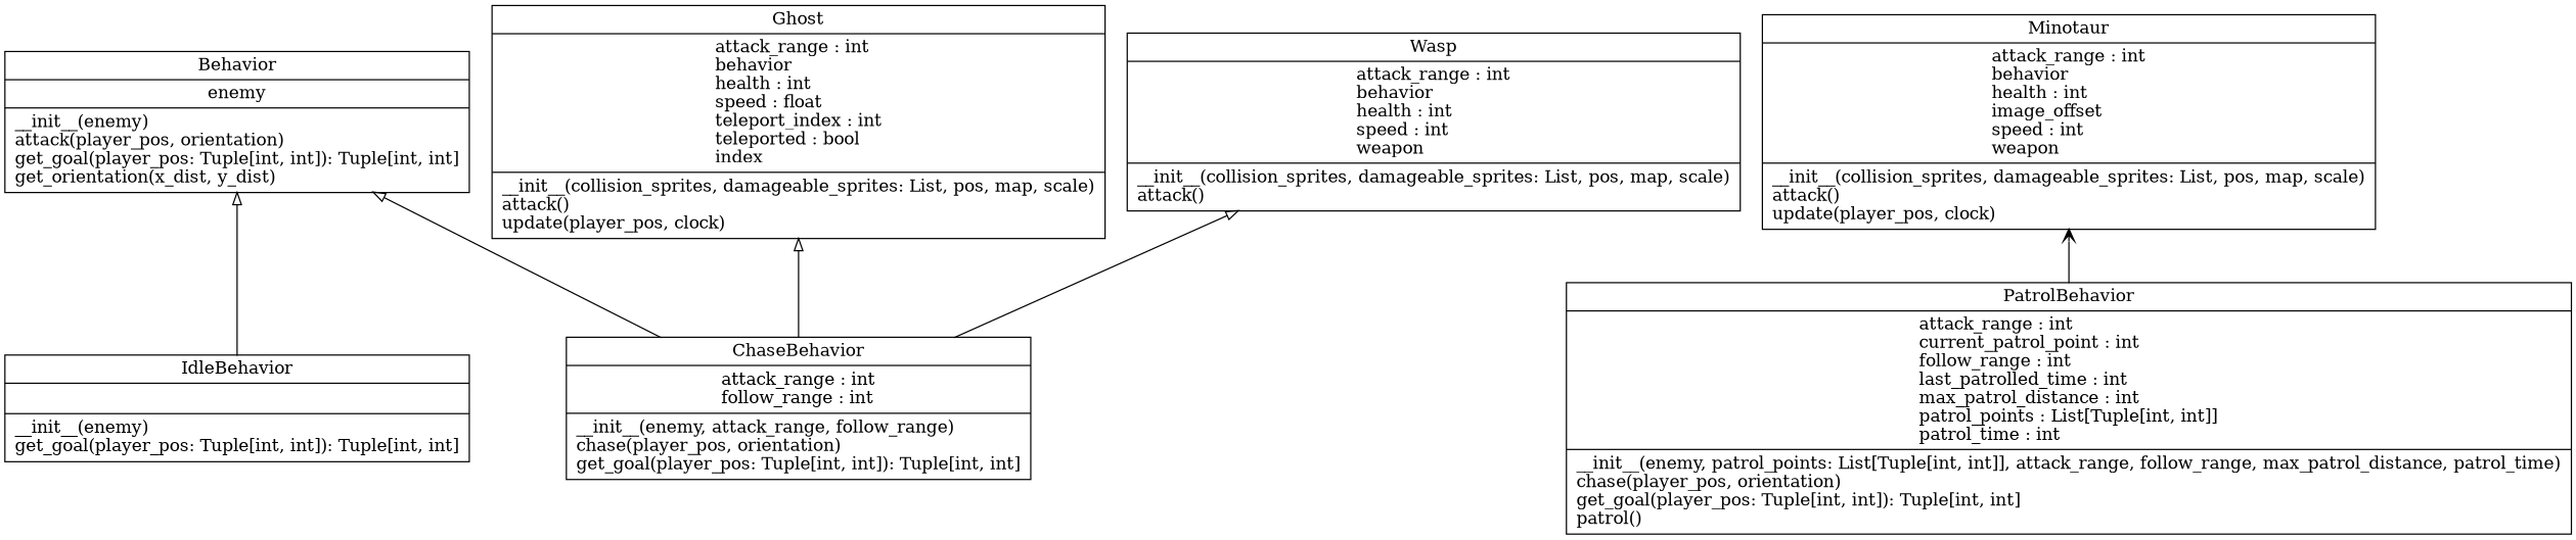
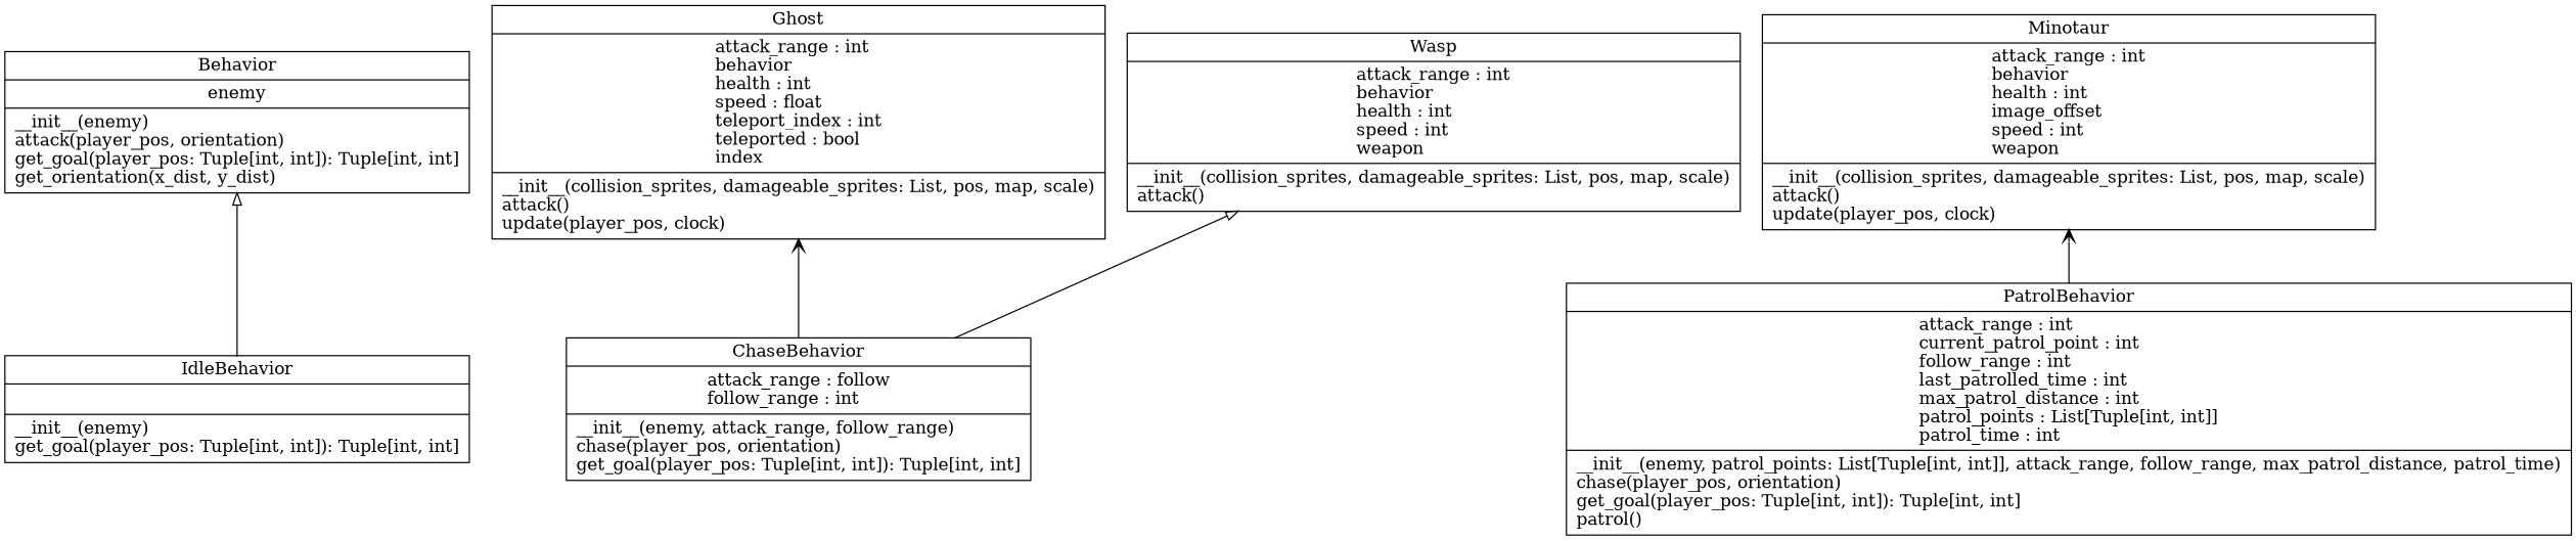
  digraph {
    rankdir=BT
    node [color=black fontcolor=black shape=record style=solid]
    edge [arrowhead=empty]
    n1 [label=<{Behavior|enemy<br ALIGN="LEFT"/>|__init__(enemy)<br ALIGN="LEFT"/>attack(player_pos, orientation)<br ALIGN="LEFT"/>get_goal(player_pos: Tuple[int, int]): Tuple[int, int]<br ALIGN="LEFT"/>get_orientation(x_dist, y_dist)<br ALIGN="LEFT"/>}>]
-   n2 [label=<{ChaseBehavior|attack_range : int<br ALIGN="LEFT"/>follow_range : int<br ALIGN="LEFT"/>|__init__(enemy, attack_range, follow_range)<br ALIGN="LEFT"/>chase(player_pos, orientation)<br ALIGN="LEFT"/>get_goal(player_pos: Tuple[int, int]): Tuple[int, int]<br ALIGN="LEFT"/>}>]
+   n2 [label=<{ChaseBehavior|attack_range : follow<br ALIGN="LEFT"/>follow_range : int<br ALIGN="LEFT"/>|__init__(enemy, attack_range, follow_range)<br ALIGN="LEFT"/>chase(player_pos, orientation)<br ALIGN="LEFT"/>get_goal(player_pos: Tuple[int, int]): Tuple[int, int]<br ALIGN="LEFT"/>}>]
    n3 [label=<{Ghost|attack_range : int<br ALIGN="LEFT"/>behavior<br ALIGN="LEFT"/>health : int<br ALIGN="LEFT"/>speed : float<br ALIGN="LEFT"/>teleport_index : int<br ALIGN="LEFT"/>teleported : bool<br ALIGN="LEFT"/>index<br ALIGN="LEFT"/>|__init__(collision_sprites, damageable_sprites: List, pos, map, scale)<br ALIGN="LEFT"/>attack()<br ALIGN="LEFT"/>update(player_pos, clock)<br ALIGN="LEFT"/>}>]
    n4 [label=<{Wasp|attack_range : int<br ALIGN="LEFT"/>behavior<br ALIGN="LEFT"/>health : int<br ALIGN="LEFT"/>speed : int<br ALIGN="LEFT"/>weapon<br ALIGN="LEFT"/>|__init__(collision_sprites, damageable_sprites: List, pos, map, scale)<br ALIGN="LEFT"/>attack()<br ALIGN="LEFT"/>}>]
    n5 [label=<{IdleBehavior|<br ALIGN="LEFT"/>|__init__(enemy)<br ALIGN="LEFT"/>get_goal(player_pos: Tuple[int, int]): Tuple[int, int]<br ALIGN="LEFT"/>}>]
    n6 [label=<{PatrolBehavior|attack_range : int<br ALIGN="LEFT"/>current_patrol_point : int<br ALIGN="LEFT"/>follow_range : int<br ALIGN="LEFT"/>last_patrolled_time : int<br ALIGN="LEFT"/>max_patrol_distance : int<br ALIGN="LEFT"/>patrol_points : List[Tuple[int, int]]<br ALIGN="LEFT"/>patrol_time : int<br ALIGN="LEFT"/>|__init__(enemy, patrol_points: List[Tuple[int, int]], attack_range, follow_range, max_patrol_distance, patrol_time)<br ALIGN="LEFT"/>chase(player_pos, orientation)<br ALIGN="LEFT"/>get_goal(player_pos: Tuple[int, int]): Tuple[int, int]<br ALIGN="LEFT"/>patrol()<br ALIGN="LEFT"/>}>]
    n7 [label=<{Minotaur|attack_range : int<br ALIGN="LEFT"/>behavior<br ALIGN="LEFT"/>health : int<br ALIGN="LEFT"/>image_offset<br ALIGN="LEFT"/>speed : int<br ALIGN="LEFT"/>weapon<br ALIGN="LEFT"/>|__init__(collision_sprites, damageable_sprites: List, pos, map, scale)<br ALIGN="LEFT"/>attack()<br ALIGN="LEFT"/>update(player_pos, clock)<br ALIGN="LEFT"/>}>]
-   n2 -> n1 [arrowtail=none]
-   n2 -> n3
+   n2 -> n3 [arrowhead=open]
    n2 -> n4
    n5 -> n1 [arrowtail=none]
    n6 -> n7 [arrowhead=open]
  }
